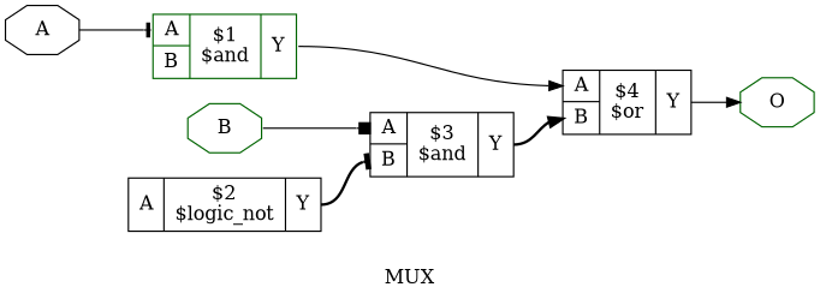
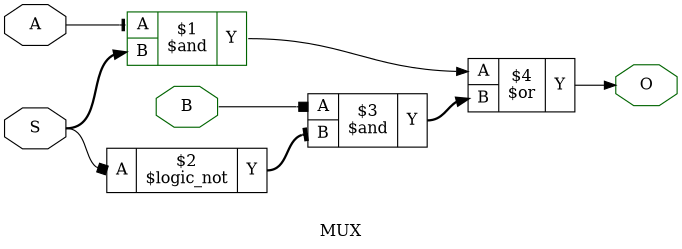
  digraph {
    label=MUX
    rankdir=LR
    remincross=true
    node [color=black shape=octagon]
    edge [color=black headport="p4:w" tailport=e style=solid arrowhead=normal]
    n1 [fontcolor=black label=A]
    n2 [label="{{<p4> A|<p5> B}|$1\n$and|{<p8> Y}}" shape=record color=darkgreen]
    n3 [color=darkgreen fontcolor=black label=B]
    n4 [label="{{<p4> A|<p5> B}|$3\n$and|{<p8> Y}}" shape=record]
    n5 [color=darkgreen fontcolor=black label=O]
+   n6 [fontcolor=black label=S]
    n7 [label="{{<p4> A}|$2\n$logic_not|{<p8> Y}}" shape=record]
    n8 [label="{{<p4> A|<p5> B}|$4\n$or|{<p8> Y}}" shape=record]
    n1 -> n2 [arrowhead=tee]
    n2 -> n8 [tailport="p8:e"]
    n3 -> n4 [arrowhead=box]
    n4 -> n8 [headport="p5:w" tailport="p8:e" style=bold]
+   n6 -> n2 [headport="p5:w" style=bold]
+   n6 -> n7 [arrowhead=box]
    n7 -> n4 [headport="p5:w" tailport="p8:e" style=bold arrowhead=tee]
    n8 -> n5 [headport=w tailport="p8:e"]
  }
